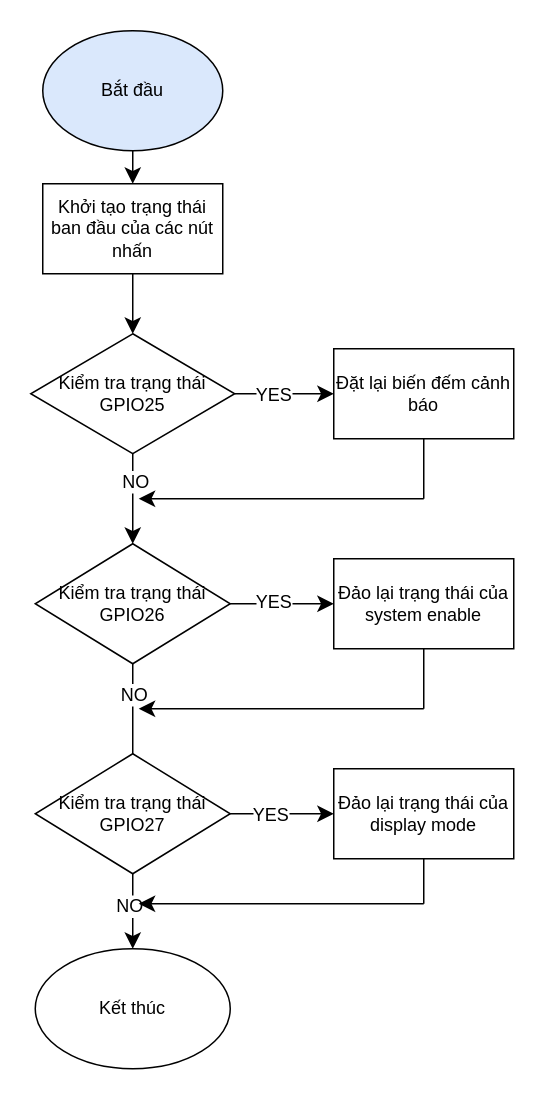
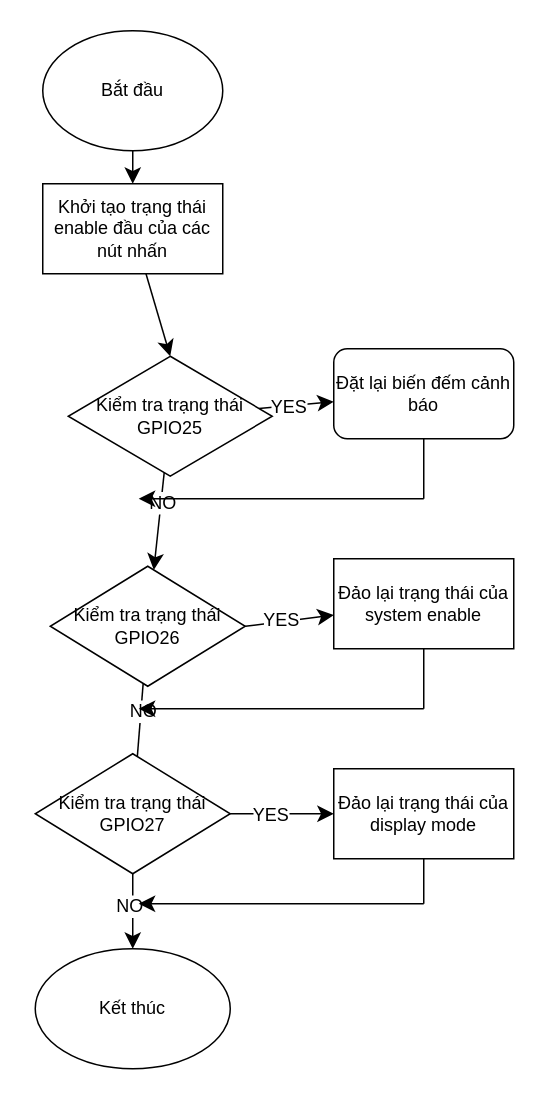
  <mxCell id="0" />
  <mxCell id="1" parent="0" />
  <mxCell id="2" value="" style="edgeStyle=none;curved=1;rounded=0;orthogonalLoop=1;jettySize=auto;html=1;fontSize=12;startSize=8;endSize=8;" edge="1" parent="1" source="3" target="18"><mxGeometry relative="1" as="geometry" /></mxCell>
- <mxCell id="3" value="Bắt đầu" style="ellipse;whiteSpace=wrap;html=1;fillColor=#dae8fc;" vertex="1" parent="1"><mxGeometry x="28" y="20" width="120" height="80" as="geometry" /></mxCell>
+ <mxCell id="3" value="Bắt đầu" style="ellipse;whiteSpace=wrap;html=1;" vertex="1" parent="1"><mxGeometry x="28" y="20" width="120" height="80" as="geometry" /></mxCell>
  <mxCell id="4" value="" style="edgeStyle=none;curved=1;rounded=0;orthogonalLoop=1;jettySize=auto;html=1;fontSize=12;startSize=8;endSize=8;" edge="1" parent="1" source="8" target="11"><mxGeometry relative="1" as="geometry" /></mxCell>
  <mxCell id="5" value="NO" style="edgeLabel;html=1;align=center;verticalAlign=middle;resizable=0;points=[];fontSize=12;" vertex="1" connectable="0" parent="4"><mxGeometry x="-0.401" y="1" relative="1" as="geometry"><mxPoint as="offset" /></mxGeometry></mxCell>
  <mxCell id="6" value="" style="edgeStyle=none;curved=1;rounded=0;orthogonalLoop=1;jettySize=auto;html=1;fontSize=12;startSize=8;endSize=8;" edge="1" parent="1" source="8" target="19"><mxGeometry relative="1" as="geometry" /></mxCell>
  <mxCell id="7" value="YES" style="edgeLabel;html=1;align=center;verticalAlign=middle;resizable=0;points=[];fontSize=12;" vertex="1" connectable="0" parent="6"><mxGeometry x="-0.252" relative="1" as="geometry"><mxPoint as="offset" /></mxGeometry></mxCell>
- <mxCell id="8" value="Kiểm tra trạng thái&lt;br&gt;GPIO25" style="rhombus;whiteSpace=wrap;html=1;" vertex="1" parent="1"><mxGeometry x="20" y="222" width="136" height="80" as="geometry" /></mxCell>
+ <mxCell id="8" value="Kiểm tra trạng thái&lt;br&gt;GPIO25" style="rhombus;whiteSpace=wrap;html=1;" vertex="1" parent="1"><mxGeometry x="45" y="237" width="136" height="80" as="geometry" /></mxCell>
  <mxCell id="9" value="" style="edgeStyle=none;curved=1;rounded=0;orthogonalLoop=1;jettySize=auto;html=1;fontSize=12;startSize=8;endSize=8;endArrow=none;" edge="1" parent="1" source="11" target="16"><mxGeometry relative="1" as="geometry" /></mxCell>
  <mxCell id="10" value="NO" style="edgeLabel;html=1;align=center;verticalAlign=middle;resizable=0;points=[];fontSize=12;" vertex="1" connectable="0" parent="9"><mxGeometry x="-0.707" relative="1" as="geometry"><mxPoint y="11" as="offset" /></mxGeometry></mxCell>
- <mxCell id="11" value="Kiểm tra trạng thái&lt;br&gt;GPIO26" style="rhombus;whiteSpace=wrap;html=1;" vertex="1" parent="1"><mxGeometry x="23" y="362" width="130" height="80" as="geometry" /></mxCell>
+ <mxCell id="11" value="Kiểm tra trạng thái&lt;br&gt;GPIO26" style="rhombus;whiteSpace=wrap;html=1;" vertex="1" parent="1"><mxGeometry x="33" y="377" width="130" height="80" as="geometry" /></mxCell>
  <mxCell id="12" value="" style="edgeStyle=none;curved=1;rounded=0;orthogonalLoop=1;jettySize=auto;html=1;fontSize=12;startSize=8;endSize=8;" edge="1" parent="1" source="16" target="27"><mxGeometry relative="1" as="geometry" /></mxCell>
  <mxCell id="13" value="YES" style="edgeLabel;html=1;align=center;verticalAlign=middle;resizable=0;points=[];fontSize=12;" vertex="1" connectable="0" parent="12"><mxGeometry x="-0.233" relative="1" as="geometry"><mxPoint as="offset" /></mxGeometry></mxCell>
  <mxCell id="14" value="" style="edgeStyle=none;curved=1;rounded=0;orthogonalLoop=1;jettySize=auto;html=1;fontSize=12;startSize=8;endSize=8;" edge="1" parent="1" source="16" target="28"><mxGeometry relative="1" as="geometry" /></mxCell>
  <mxCell id="15" value="NO" style="edgeLabel;html=1;align=center;verticalAlign=middle;resizable=0;points=[];fontSize=12;" vertex="1" connectable="0" parent="14"><mxGeometry x="-0.148" y="-3" relative="1" as="geometry"><mxPoint as="offset" /></mxGeometry></mxCell>
  <mxCell id="16" value="Kiểm tra trạng thái&lt;br&gt;GPIO27" style="rhombus;whiteSpace=wrap;html=1;" vertex="1" parent="1"><mxGeometry x="23" y="502" width="130" height="80" as="geometry" /></mxCell>
  <mxCell id="17" value="" style="edgeStyle=none;curved=1;rounded=0;orthogonalLoop=1;jettySize=auto;html=1;fontSize=12;startSize=8;endSize=8;entryX=0.5;entryY=0;entryDx=0;entryDy=0;" edge="1" parent="1" source="18" target="8"><mxGeometry relative="1" as="geometry" /></mxCell>
- <mxCell id="18" value="Khởi tạo trạng thái ban đầu của các nút nhấn" style="rounded=0;whiteSpace=wrap;html=1;" vertex="1" parent="1"><mxGeometry x="28" y="122" width="120" height="60" as="geometry" /></mxCell>
- <mxCell id="19" value="Đặt lại biến đếm cảnh báo" style="whiteSpace=wrap;html=1;" vertex="1" parent="1"><mxGeometry x="222" y="232" width="120" height="60" as="geometry" /></mxCell>
+ <mxCell id="18" value="Khởi tạo trạng thái enable đầu của các nút nhấn" style="rounded=0;whiteSpace=wrap;html=1;" vertex="1" parent="1"><mxGeometry x="28" y="122" width="120" height="60" as="geometry" /></mxCell>
+ <mxCell id="19" value="Đặt lại biến đếm cảnh báo" style="whiteSpace=wrap;html=1;rounded=1;" vertex="1" parent="1"><mxGeometry x="222" y="232" width="120" height="60" as="geometry" /></mxCell>
  <mxCell id="20" value="" style="endArrow=none;html=1;rounded=0;fontSize=12;startSize=8;endSize=8;curved=1;entryX=0.5;entryY=1;entryDx=0;entryDy=0;" edge="1" parent="1" target="19"><mxGeometry width="50" height="50" relative="1" as="geometry"><mxPoint x="282" y="332" as="sourcePoint" /><mxPoint x="62" y="292" as="targetPoint" /></mxGeometry></mxCell>
  <mxCell id="21" value="" style="endArrow=classic;html=1;rounded=0;fontSize=12;startSize=8;endSize=8;curved=1;" edge="1" parent="1"><mxGeometry width="50" height="50" relative="1" as="geometry"><mxPoint x="282" y="332" as="sourcePoint" /><mxPoint x="92" y="332" as="targetPoint" /><Array as="points"><mxPoint x="172" y="332" /></Array></mxGeometry></mxCell>
  <mxCell id="22" value="" style="endArrow=classic;html=1;rounded=0;fontSize=12;startSize=8;endSize=8;curved=1;exitX=1;exitY=0.5;exitDx=0;exitDy=0;" edge="1" parent="1" source="11" target="24"><mxGeometry width="50" height="50" relative="1" as="geometry"><mxPoint x="12" y="342" as="sourcePoint" /><mxPoint x="62" y="292" as="targetPoint" /></mxGeometry></mxCell>
  <mxCell id="23" value="YES" style="edgeLabel;html=1;align=center;verticalAlign=middle;resizable=0;points=[];fontSize=12;" vertex="1" connectable="0" parent="22"><mxGeometry x="-0.185" y="2" relative="1" as="geometry"><mxPoint as="offset" /></mxGeometry></mxCell>
  <mxCell id="24" value="Đảo lại trạng thái của system enable" style="rounded=0;whiteSpace=wrap;html=1;" vertex="1" parent="1"><mxGeometry x="222" y="372" width="120" height="60" as="geometry" /></mxCell>
  <mxCell id="25" value="" style="endArrow=none;html=1;rounded=0;fontSize=12;startSize=8;endSize=8;curved=1;entryX=0.5;entryY=1;entryDx=0;entryDy=0;" edge="1" parent="1" target="24"><mxGeometry width="50" height="50" relative="1" as="geometry"><mxPoint x="282" y="472" as="sourcePoint" /><mxPoint x="62" y="292" as="targetPoint" /></mxGeometry></mxCell>
  <mxCell id="26" value="" style="endArrow=classic;html=1;rounded=0;fontSize=12;startSize=8;endSize=8;curved=1;" edge="1" parent="1"><mxGeometry width="50" height="50" relative="1" as="geometry"><mxPoint x="282" y="472" as="sourcePoint" /><mxPoint x="92" y="472" as="targetPoint" /></mxGeometry></mxCell>
  <mxCell id="27" value="Đảo lại trạng thái của display mode" style="whiteSpace=wrap;html=1;" vertex="1" parent="1"><mxGeometry x="222" y="512" width="120" height="60" as="geometry" /></mxCell>
  <mxCell id="28" value="Kết thúc" style="ellipse;whiteSpace=wrap;html=1;" vertex="1" parent="1"><mxGeometry x="23" y="632" width="130" height="80" as="geometry" /></mxCell>
  <mxCell id="29" value="" style="endArrow=none;html=1;rounded=0;fontSize=12;startSize=8;endSize=8;curved=1;entryX=0.5;entryY=1;entryDx=0;entryDy=0;" edge="1" parent="1" target="27"><mxGeometry width="50" height="50" relative="1" as="geometry"><mxPoint x="282" y="602" as="sourcePoint" /><mxPoint x="62" y="392" as="targetPoint" /></mxGeometry></mxCell>
  <mxCell id="30" value="" style="endArrow=classic;html=1;rounded=0;fontSize=12;startSize=8;endSize=8;curved=1;" edge="1" parent="1"><mxGeometry width="50" height="50" relative="1" as="geometry"><mxPoint x="282" y="602" as="sourcePoint" /><mxPoint x="92" y="602" as="targetPoint" /></mxGeometry></mxCell>
